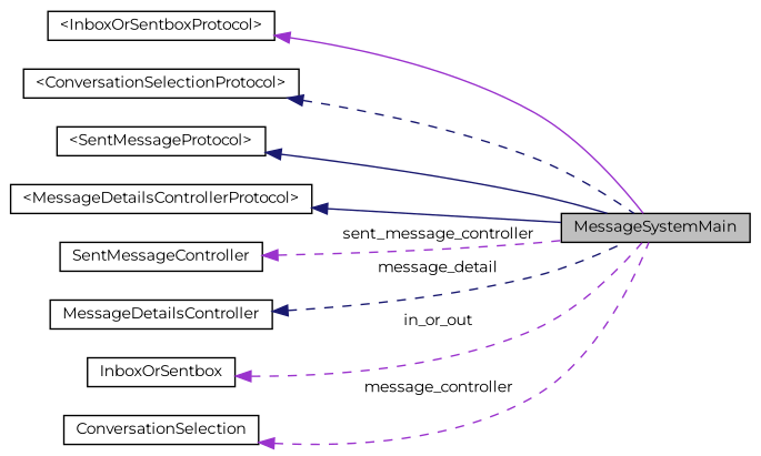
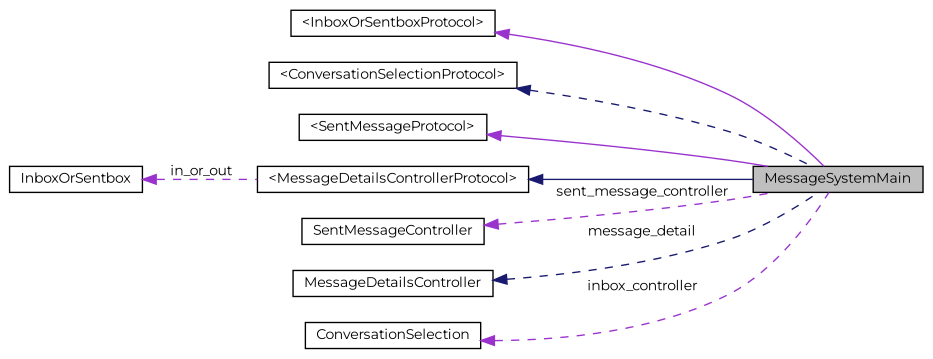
  digraph {
    fontname=Montserrat
    rankdir=LR
    node [color=black fillcolor=white fontname=Montserrat fontsize=10 shape=record style=filled]
    edge [color=darkorchid3 dir=back fontname=Montserrat fontsize=10 labelfontname=Helvetica labelfontsize=10 style=dashed]
    n1 [fillcolor=grey75 fontcolor=black height=0.2 label=MessageSystemMain width=0.4]
    n2 [height=0.2 label="\<InboxOrSentboxProtocol\>" width=0.4]
    n3 [height=0.2 label="\<ConversationSelectionProtocol\>" width=0.4]
    n4 [height=0.2 label="\<SentMessageProtocol\>" width=0.4]
    n5 [height=0.2 label="\<MessageDetailsControllerProtocol\>" width=0.4]
    n6 [height=0.2 label=SentMessageController width=0.4]
    n7 [height=0.2 label=MessageDetailsController width=0.4]
    n8 [height=0.2 label=InboxOrSentbox width=0.4]
    n9 [height=0.2 label=ConversationSelection width=0.4]
    n2 -> n1 [style=solid]
    n3 -> n1 [color=midnightblue]
-   n4 -> n1 [color=midnightblue style=solid]
+   n4 -> n1 [style=solid]
    n5 -> n1 [color=midnightblue style=solid]
    n6 -> n1 [label=" sent_message_controller"]
    n7 -> n1 [color=midnightblue label=" message_detail"]
-   n8 -> n1 [label=" in_or_out"]
-   n9 -> n1 [label=" message_controller"]
+   n8 -> n5 [label=" in_or_out"]
+   n9 -> n1 [label=" inbox_controller"]
  }
